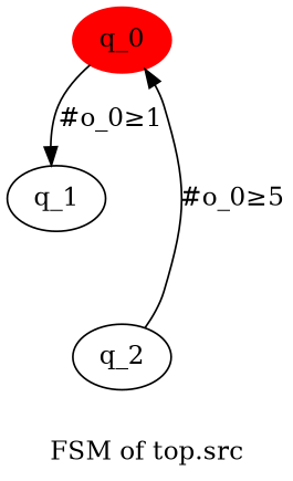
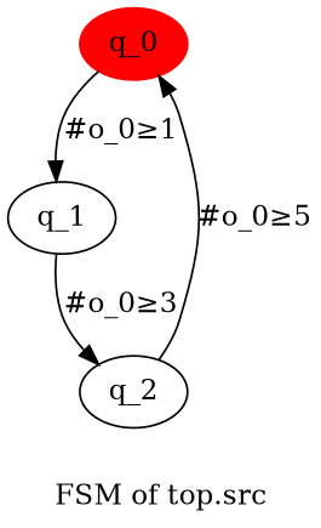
  digraph {
    label="FSM of top.src"
    n1 [color=red label=q_0 style=filled]
    n2 [label=q_1]
    n3 [label=q_2]
    n1 -> n2 [label="#o_0≥1"]
+   n2 -> n3 [label="#o_0≥3"]
    n3 -> n1 [label="#o_0≥5"]
  }
